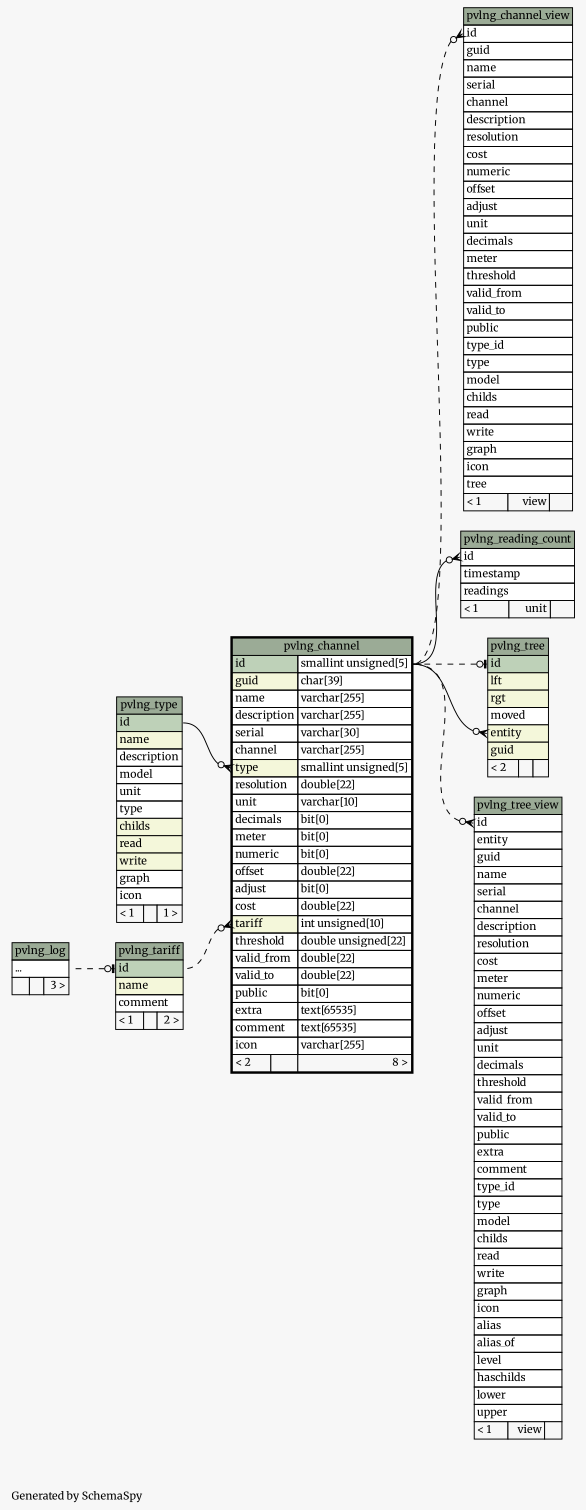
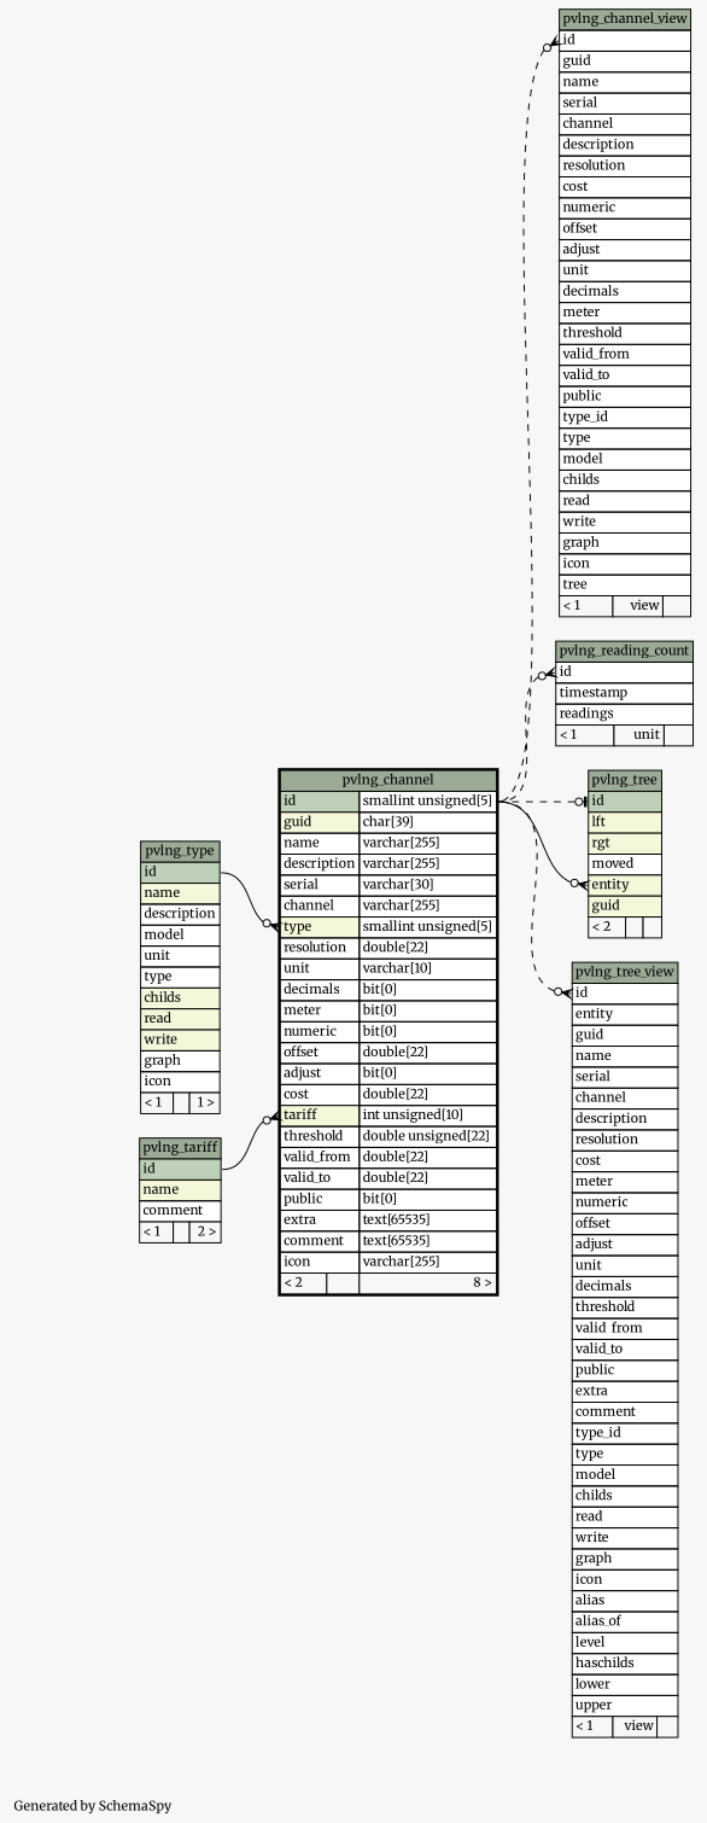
  digraph {
    bgcolor="#f7f7f7"
    fontname=Merriweather
    fontsize=11
    label="\nGenerated by SchemaSpy"
    labeljust=l
    nodesep=0.18
    rankdir=RL
    ranksep=0.46
    node [fontname=Merriweather fontsize=11 shape=plaintext]
    edge [arrowhead=none arrowsize=0.8 arrowtail=crowodot dir=back fontname=Merriweather headport="id.type:e" tailport="id:w" style=dashed]
    n1 [label=<     <TABLE BORDER="2" CELLBORDER="1" CELLSPACING="0" BGCOLOR="#ffffff">       <TR><TD COLSPAN="3" BGCOLOR="#9bab96" ALIGN="CENTER">pvlng_channel</TD></TR>       <TR><TD PORT="id" COLSPAN="2" BGCOLOR="#bed1b8" ALIGN="LEFT">id</TD><TD PORT="id.type" ALIGN="LEFT">smallint unsigned[5]</TD></TR>       <TR><TD PORT="guid" COLSPAN="2" BGCOLOR="#f4f7da" ALIGN="LEFT">guid</TD><TD PORT="guid.type" ALIGN="LEFT">char[39]</TD></TR>       <TR><TD PORT="name" COLSPAN="2" ALIGN="LEFT">name</TD><TD PORT="name.type" ALIGN="LEFT">varchar[255]</TD></TR>       <TR><TD PORT="description" COLSPAN="2" ALIGN="LEFT">description</TD><TD PORT="description.type" ALIGN="LEFT">varchar[255]</TD></TR>       <TR><TD PORT="serial" COLSPAN="2" ALIGN="LEFT">serial</TD><TD PORT="serial.type" ALIGN="LEFT">varchar[30]</TD></TR>       <TR><TD PORT="channel" COLSPAN="2" ALIGN="LEFT">channel</TD><TD PORT="channel.type" ALIGN="LEFT">varchar[255]</TD></TR>       <TR><TD PORT="type" COLSPAN="2" BGCOLOR="#f4f7da" ALIGN="LEFT">type</TD><TD PORT="type.type" ALIGN="LEFT">smallint unsigned[5]</TD></TR>       <TR><TD PORT="resolution" COLSPAN="2" ALIGN="LEFT">resolution</TD><TD PORT="resolution.type" ALIGN="LEFT">double[22]</TD></TR>       <TR><TD PORT="unit" COLSPAN="2" ALIGN="LEFT">unit</TD><TD PORT="unit.type" ALIGN="LEFT">varchar[10]</TD></TR>       <TR><TD PORT="decimals" COLSPAN="2" ALIGN="LEFT">decimals</TD><TD PORT="decimals.type" ALIGN="LEFT">bit[0]</TD></TR>       <TR><TD PORT="meter" COLSPAN="2" ALIGN="LEFT">meter</TD><TD PORT="meter.type" ALIGN="LEFT">bit[0]</TD></TR>       <TR><TD PORT="numeric" COLSPAN="2" ALIGN="LEFT">numeric</TD><TD PORT="numeric.type" ALIGN="LEFT">bit[0]</TD></TR>       <TR><TD PORT="offset" COLSPAN="2" ALIGN="LEFT">offset</TD><TD PORT="offset.type" ALIGN="LEFT">double[22]</TD></TR>       <TR><TD PORT="adjust" COLSPAN="2" ALIGN="LEFT">adjust</TD><TD PORT="adjust.type" ALIGN="LEFT">bit[0]</TD></TR>       <TR><TD PORT="cost" COLSPAN="2" ALIGN="LEFT">cost</TD><TD PORT="cost.type" ALIGN="LEFT">double[22]</TD></TR>       <TR><TD PORT="tariff" COLSPAN="2" BGCOLOR="#f4f7da" ALIGN="LEFT">tariff</TD><TD PORT="tariff.type" ALIGN="LEFT">int unsigned[10]</TD></TR>       <TR><TD PORT="threshold" COLSPAN="2" ALIGN="LEFT">threshold</TD><TD PORT="threshold.type" ALIGN="LEFT">double unsigned[22]</TD></TR>       <TR><TD PORT="valid_from" COLSPAN="2" ALIGN="LEFT">valid_from</TD><TD PORT="valid_from.type" ALIGN="LEFT">double[22]</TD></TR>       <TR><TD PORT="valid_to" COLSPAN="2" ALIGN="LEFT">valid_to</TD><TD PORT="valid_to.type" ALIGN="LEFT">double[22]</TD></TR>       <TR><TD PORT="public" COLSPAN="2" ALIGN="LEFT">public</TD><TD PORT="public.type" ALIGN="LEFT">bit[0]</TD></TR>       <TR><TD PORT="extra" COLSPAN="2" ALIGN="LEFT">extra</TD><TD PORT="extra.type" ALIGN="LEFT">text[65535]</TD></TR>       <TR><TD PORT="comment" COLSPAN="2" ALIGN="LEFT">comment</TD><TD PORT="comment.type" ALIGN="LEFT">text[65535]</TD></TR>       <TR><TD PORT="icon" COLSPAN="2" ALIGN="LEFT">icon</TD><TD PORT="icon.type" ALIGN="LEFT">varchar[255]</TD></TR>       <TR><TD ALIGN="LEFT" BGCOLOR="#f7f7f7">&lt; 2</TD><TD ALIGN="RIGHT" BGCOLOR="#f7f7f7">  </TD><TD ALIGN="RIGHT" BGCOLOR="#f7f7f7">8 &gt;</TD></TR>     </TABLE>>]
    n2 [label=<     <TABLE BORDER="0" CELLBORDER="1" CELLSPACING="0" BGCOLOR="#ffffff">       <TR><TD COLSPAN="3" BGCOLOR="#9bab96" ALIGN="CENTER">pvlng_tariff</TD></TR>       <TR><TD PORT="id" COLSPAN="3" BGCOLOR="#bed1b8" ALIGN="LEFT">id</TD></TR>       <TR><TD PORT="name" COLSPAN="3" BGCOLOR="#f4f7da" ALIGN="LEFT">name</TD></TR>       <TR><TD PORT="comment" COLSPAN="3" ALIGN="LEFT">comment</TD></TR>       <TR><TD ALIGN="LEFT" BGCOLOR="#f7f7f7">&lt; 1</TD><TD ALIGN="RIGHT" BGCOLOR="#f7f7f7">  </TD><TD ALIGN="RIGHT" BGCOLOR="#f7f7f7">2 &gt;</TD></TR>     </TABLE>>]
    n3 [label=<     <TABLE BORDER="0" CELLBORDER="1" CELLSPACING="0" BGCOLOR="#ffffff">       <TR><TD COLSPAN="3" BGCOLOR="#9bab96" ALIGN="CENTER">pvlng_type</TD></TR>       <TR><TD PORT="id" COLSPAN="3" BGCOLOR="#bed1b8" ALIGN="LEFT">id</TD></TR>       <TR><TD PORT="name" COLSPAN="3" BGCOLOR="#f4f7da" ALIGN="LEFT">name</TD></TR>       <TR><TD PORT="description" COLSPAN="3" ALIGN="LEFT">description</TD></TR>       <TR><TD PORT="model" COLSPAN="3" ALIGN="LEFT">model</TD></TR>       <TR><TD PORT="unit" COLSPAN="3" ALIGN="LEFT">unit</TD></TR>       <TR><TD PORT="type" COLSPAN="3" ALIGN="LEFT">type</TD></TR>       <TR><TD PORT="childs" COLSPAN="3" BGCOLOR="#f4f7da" ALIGN="LEFT">childs</TD></TR>       <TR><TD PORT="read" COLSPAN="3" BGCOLOR="#f4f7da" ALIGN="LEFT">read</TD></TR>       <TR><TD PORT="write" COLSPAN="3" BGCOLOR="#f4f7da" ALIGN="LEFT">write</TD></TR>       <TR><TD PORT="graph" COLSPAN="3" ALIGN="LEFT">graph</TD></TR>       <TR><TD PORT="icon" COLSPAN="3" ALIGN="LEFT">icon</TD></TR>       <TR><TD ALIGN="LEFT" BGCOLOR="#f7f7f7">&lt; 1</TD><TD ALIGN="RIGHT" BGCOLOR="#f7f7f7">  </TD><TD ALIGN="RIGHT" BGCOLOR="#f7f7f7">1 &gt;</TD></TR>     </TABLE>>]
-   n4 [label=<     <TABLE BORDER="0" CELLBORDER="1" CELLSPACING="0" BGCOLOR="#ffffff">       <TR><TD COLSPAN="3" BGCOLOR="#9bab96" ALIGN="CENTER">pvlng_log</TD></TR>       <TR><TD PORT="elipses" COLSPAN="3" ALIGN="LEFT">...</TD></TR>       <TR><TD ALIGN="LEFT" BGCOLOR="#f7f7f7">  </TD><TD ALIGN="RIGHT" BGCOLOR="#f7f7f7">  </TD><TD ALIGN="RIGHT" BGCOLOR="#f7f7f7">3 &gt;</TD></TR>     </TABLE>>]
    n5 [label=<     <TABLE BORDER="0" CELLBORDER="1" CELLSPACING="0" BGCOLOR="#ffffff">       <TR><TD COLSPAN="3" BGCOLOR="#9bab96" ALIGN="CENTER">pvlng_channel_view</TD></TR>       <TR><TD PORT="id" COLSPAN="3" ALIGN="LEFT">id</TD></TR>       <TR><TD PORT="guid" COLSPAN="3" ALIGN="LEFT">guid</TD></TR>       <TR><TD PORT="name" COLSPAN="3" ALIGN="LEFT">name</TD></TR>       <TR><TD PORT="serial" COLSPAN="3" ALIGN="LEFT">serial</TD></TR>       <TR><TD PORT="channel" COLSPAN="3" ALIGN="LEFT">channel</TD></TR>       <TR><TD PORT="description" COLSPAN="3" ALIGN="LEFT">description</TD></TR>       <TR><TD PORT="resolution" COLSPAN="3" ALIGN="LEFT">resolution</TD></TR>       <TR><TD PORT="cost" COLSPAN="3" ALIGN="LEFT">cost</TD></TR>       <TR><TD PORT="numeric" COLSPAN="3" ALIGN="LEFT">numeric</TD></TR>       <TR><TD PORT="offset" COLSPAN="3" ALIGN="LEFT">offset</TD></TR>       <TR><TD PORT="adjust" COLSPAN="3" ALIGN="LEFT">adjust</TD></TR>       <TR><TD PORT="unit" COLSPAN="3" ALIGN="LEFT">unit</TD></TR>       <TR><TD PORT="decimals" COLSPAN="3" ALIGN="LEFT">decimals</TD></TR>       <TR><TD PORT="meter" COLSPAN="3" ALIGN="LEFT">meter</TD></TR>       <TR><TD PORT="threshold" COLSPAN="3" ALIGN="LEFT">threshold</TD></TR>       <TR><TD PORT="valid_from" COLSPAN="3" ALIGN="LEFT">valid_from</TD></TR>       <TR><TD PORT="valid_to" COLSPAN="3" ALIGN="LEFT">valid_to</TD></TR>       <TR><TD PORT="public" COLSPAN="3" ALIGN="LEFT">public</TD></TR>       <TR><TD PORT="type_id" COLSPAN="3" ALIGN="LEFT">type_id</TD></TR>       <TR><TD PORT="type" COLSPAN="3" ALIGN="LEFT">type</TD></TR>       <TR><TD PORT="model" COLSPAN="3" ALIGN="LEFT">model</TD></TR>       <TR><TD PORT="childs" COLSPAN="3" ALIGN="LEFT">childs</TD></TR>       <TR><TD PORT="read" COLSPAN="3" ALIGN="LEFT">read</TD></TR>       <TR><TD PORT="write" COLSPAN="3" ALIGN="LEFT">write</TD></TR>       <TR><TD PORT="graph" COLSPAN="3" ALIGN="LEFT">graph</TD></TR>       <TR><TD PORT="icon" COLSPAN="3" ALIGN="LEFT">icon</TD></TR>       <TR><TD PORT="tree" COLSPAN="3" ALIGN="LEFT">tree</TD></TR>       <TR><TD ALIGN="LEFT" BGCOLOR="#f7f7f7">&lt; 1</TD><TD ALIGN="RIGHT" BGCOLOR="#f7f7f7">view</TD><TD ALIGN="RIGHT" BGCOLOR="#f7f7f7">  </TD></TR>     </TABLE>>]
    n6 [label=<     <TABLE BORDER="0" CELLBORDER="1" CELLSPACING="0" BGCOLOR="#ffffff">       <TR><TD COLSPAN="3" BGCOLOR="#9bab96" ALIGN="CENTER">pvlng_reading_count</TD></TR>       <TR><TD PORT="id" COLSPAN="3" ALIGN="LEFT">id</TD></TR>       <TR><TD PORT="timestamp" COLSPAN="3" ALIGN="LEFT">timestamp</TD></TR>       <TR><TD PORT="readings" COLSPAN="3" ALIGN="LEFT">readings</TD></TR>       <TR><TD ALIGN="LEFT" BGCOLOR="#f7f7f7">&lt; 1</TD><TD ALIGN="RIGHT" BGCOLOR="#f7f7f7">unit</TD><TD ALIGN="RIGHT" BGCOLOR="#f7f7f7">  </TD></TR>     </TABLE>>]
    n7 [label=<     <TABLE BORDER="0" CELLBORDER="1" CELLSPACING="0" BGCOLOR="#ffffff">       <TR><TD COLSPAN="3" BGCOLOR="#9bab96" ALIGN="CENTER">pvlng_tree</TD></TR>       <TR><TD PORT="id" COLSPAN="3" BGCOLOR="#bed1b8" ALIGN="LEFT">id</TD></TR>       <TR><TD PORT="lft" COLSPAN="3" BGCOLOR="#f4f7da" ALIGN="LEFT">lft</TD></TR>       <TR><TD PORT="rgt" COLSPAN="3" BGCOLOR="#f4f7da" ALIGN="LEFT">rgt</TD></TR>       <TR><TD PORT="moved" COLSPAN="3" ALIGN="LEFT">moved</TD></TR>       <TR><TD PORT="entity" COLSPAN="3" BGCOLOR="#f4f7da" ALIGN="LEFT">entity</TD></TR>       <TR><TD PORT="guid" COLSPAN="3" BGCOLOR="#f4f7da" ALIGN="LEFT">guid</TD></TR>       <TR><TD ALIGN="LEFT" BGCOLOR="#f7f7f7">&lt; 2</TD><TD ALIGN="RIGHT" BGCOLOR="#f7f7f7">  </TD><TD ALIGN="RIGHT" BGCOLOR="#f7f7f7">  </TD></TR>     </TABLE>>]
    n8 [label=<     <TABLE BORDER="0" CELLBORDER="1" CELLSPACING="0" BGCOLOR="#ffffff">       <TR><TD COLSPAN="3" BGCOLOR="#9bab96" ALIGN="CENTER">pvlng_tree_view</TD></TR>       <TR><TD PORT="id" COLSPAN="3" ALIGN="LEFT">id</TD></TR>       <TR><TD PORT="entity" COLSPAN="3" ALIGN="LEFT">entity</TD></TR>       <TR><TD PORT="guid" COLSPAN="3" ALIGN="LEFT">guid</TD></TR>       <TR><TD PORT="name" COLSPAN="3" ALIGN="LEFT">name</TD></TR>       <TR><TD PORT="serial" COLSPAN="3" ALIGN="LEFT">serial</TD></TR>       <TR><TD PORT="channel" COLSPAN="3" ALIGN="LEFT">channel</TD></TR>       <TR><TD PORT="description" COLSPAN="3" ALIGN="LEFT">description</TD></TR>       <TR><TD PORT="resolution" COLSPAN="3" ALIGN="LEFT">resolution</TD></TR>       <TR><TD PORT="cost" COLSPAN="3" ALIGN="LEFT">cost</TD></TR>       <TR><TD PORT="meter" COLSPAN="3" ALIGN="LEFT">meter</TD></TR>       <TR><TD PORT="numeric" COLSPAN="3" ALIGN="LEFT">numeric</TD></TR>       <TR><TD PORT="offset" COLSPAN="3" ALIGN="LEFT">offset</TD></TR>       <TR><TD PORT="adjust" COLSPAN="3" ALIGN="LEFT">adjust</TD></TR>       <TR><TD PORT="unit" COLSPAN="3" ALIGN="LEFT">unit</TD></TR>       <TR><TD PORT="decimals" COLSPAN="3" ALIGN="LEFT">decimals</TD></TR>       <TR><TD PORT="threshold" COLSPAN="3" ALIGN="LEFT">threshold</TD></TR>       <TR><TD PORT="valid_from" COLSPAN="3" ALIGN="LEFT">valid_from</TD></TR>       <TR><TD PORT="valid_to" COLSPAN="3" ALIGN="LEFT">valid_to</TD></TR>       <TR><TD PORT="public" COLSPAN="3" ALIGN="LEFT">public</TD></TR>       <TR><TD PORT="extra" COLSPAN="3" ALIGN="LEFT">extra</TD></TR>       <TR><TD PORT="comment" COLSPAN="3" ALIGN="LEFT">comment</TD></TR>       <TR><TD PORT="type_id" COLSPAN="3" ALIGN="LEFT">type_id</TD></TR>       <TR><TD PORT="type" COLSPAN="3" ALIGN="LEFT">type</TD></TR>       <TR><TD PORT="model" COLSPAN="3" ALIGN="LEFT">model</TD></TR>       <TR><TD PORT="childs" COLSPAN="3" ALIGN="LEFT">childs</TD></TR>       <TR><TD PORT="read" COLSPAN="3" ALIGN="LEFT">read</TD></TR>       <TR><TD PORT="write" COLSPAN="3" ALIGN="LEFT">write</TD></TR>       <TR><TD PORT="graph" COLSPAN="3" ALIGN="LEFT">graph</TD></TR>       <TR><TD PORT="icon" COLSPAN="3" ALIGN="LEFT">icon</TD></TR>       <TR><TD PORT="alias" COLSPAN="3" ALIGN="LEFT">alias</TD></TR>       <TR><TD PORT="alias_of" COLSPAN="3" ALIGN="LEFT">alias_of</TD></TR>       <TR><TD PORT="level" COLSPAN="3" ALIGN="LEFT">level</TD></TR>       <TR><TD PORT="haschilds" COLSPAN="3" ALIGN="LEFT">haschilds</TD></TR>       <TR><TD PORT="lower" COLSPAN="3" ALIGN="LEFT">lower</TD></TR>       <TR><TD PORT="upper" COLSPAN="3" ALIGN="LEFT">upper</TD></TR>       <TR><TD ALIGN="LEFT" BGCOLOR="#f7f7f7">&lt; 1</TD><TD ALIGN="RIGHT" BGCOLOR="#f7f7f7">view</TD><TD ALIGN="RIGHT" BGCOLOR="#f7f7f7">  </TD></TR>     </TABLE>>]
-   n1 -> n2 [headport="id:e" tailport="tariff:w"]
+   n1 -> n2 [headport="id:e" tailport="tariff:w" style=""]
    n1 -> n3 [headport="id:e" tailport="type:w" style=""]
-   n2 -> n4 [arrowtail=teeodot headport="elipses:e"]
    n5 -> n1
-   n6 -> n1 [style=solid]
+   n6 -> n1
    n7 -> n1 [tailport="entity:w" style=""]
    n7 -> n1 [arrowtail=teeodot]
    n8 -> n1
  }
